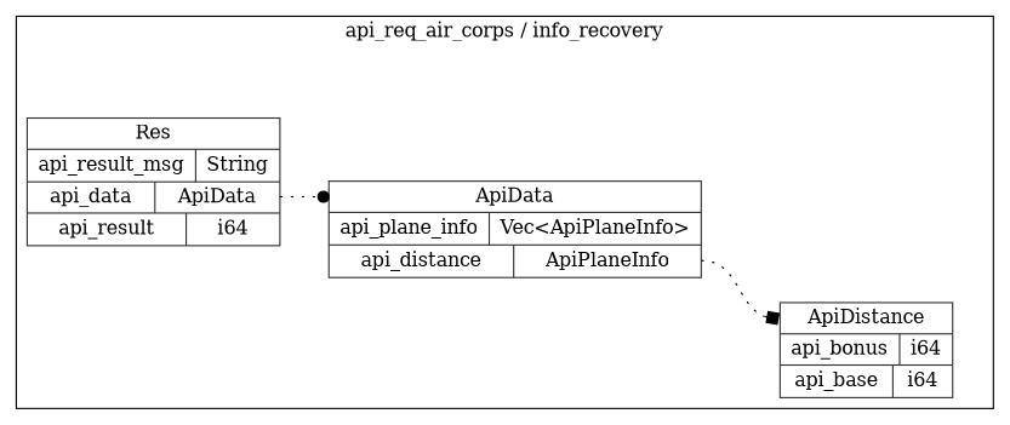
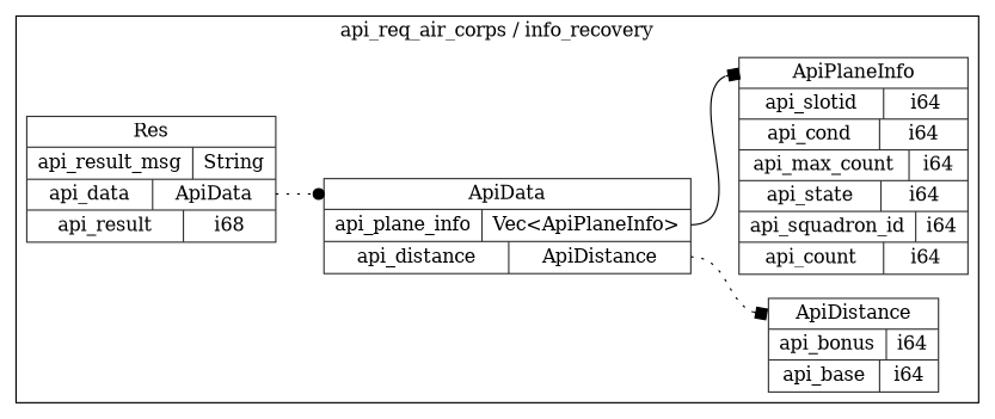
  digraph {
    rankdir=LR
    node [color=gray20 shape=record style=solid]
    edge [arrowhead=box style=dotted]
-   n2 [label="<ApiData> ApiData  | { api_plane_info | <api_plane_info> Vec\<ApiPlaneInfo\> } | { api_distance | <api_distance> ApiPlaneInfo }"]
+   n1 [label="<ApiPlaneInfo> ApiPlaneInfo  | { api_slotid | <api_slotid> i64 } | { api_cond | <api_cond> i64 } | { api_max_count | <api_max_count> i64 } | { api_state | <api_state> i64 } | { api_squadron_id | <api_squadron_id> i64 } | { api_count | <api_count> i64 }"]
+   n2 [label="<ApiData> ApiData  | { api_plane_info | <api_plane_info> Vec\<ApiPlaneInfo\> } | { api_distance | <api_distance> ApiDistance }"]
    n3 [label="<ApiDistance> ApiDistance  | { api_bonus | <api_bonus> i64 } | { api_base | <api_base> i64 }"]
-   n4 [label="<Res> Res  | { api_result_msg | <api_result_msg> String } | { api_data | <api_data> ApiData } | { api_result | <api_result> i64 }"]
+   n4 [label="<Res> Res  | { api_result_msg | <api_result_msg> String } | { api_data | <api_data> ApiData } | { api_result | <api_result> i68 }"]
    subgraph cluster_1 {
      label="api_req_air_corps / info_recovery"
+     n1
      n2
      n3
      n4
    }
+   n2 -> n1 [headport="ApiPlaneInfo:w" style=solid tailport="api_plane_info:e"]
    n2 -> n3 [headport="ApiDistance:w" tailport="api_distance:e"]
    n4 -> n2 [arrowhead=dot headport="ApiData:w" tailport="api_data:e"]
  }
